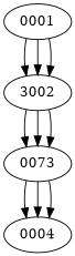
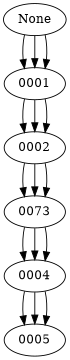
  digraph {
    0001
-   0002 [label=3002]
+   0002
    n3 [label=0073]
    0004
+   0005
+   None
    0001 -> 0002
    0001 -> 0002
    0001 -> 0002
    0002 -> n3
    0002 -> n3
    0002 -> n3
    n3 -> 0004
    n3 -> 0004
    n3 -> 0004
+   0004 -> 0005
+   0004 -> 0005
+   0004 -> 0005
+   None -> 0001
+   None -> 0001
+   None -> 0001
  }
